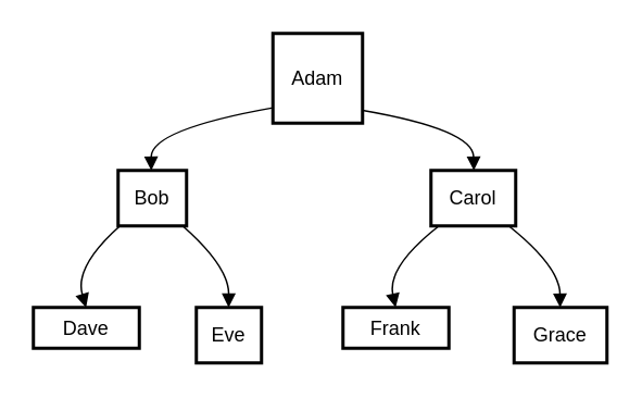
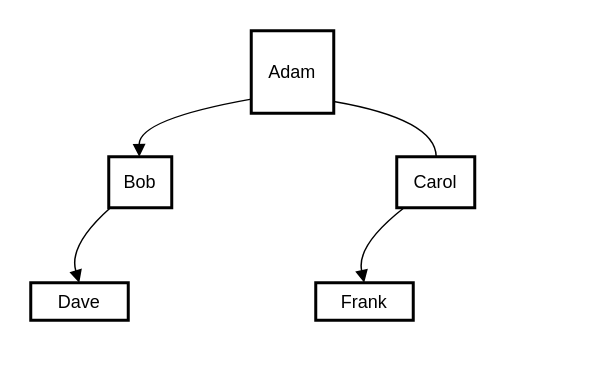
  <mxCell id="0" />
  <mxCell id="1" parent="0" />
  <mxCell id="2" value="Adam" style="whiteSpace=wrap;strokeWidth=2;" vertex="1" parent="1"><mxGeometry x="167" y="20" width="55" height="55" as="geometry" /></mxCell>
  <mxCell id="3" value="Bob" style="whiteSpace=wrap;strokeWidth=2;" vertex="1" parent="1"><mxGeometry x="72" y="104" width="42" height="34" as="geometry" /></mxCell>
  <mxCell id="4" value="Carol" style="whiteSpace=wrap;strokeWidth=2;" vertex="1" parent="1"><mxGeometry x="264" y="104" width="52" height="34" as="geometry" /></mxCell>
  <mxCell id="5" value="Dave" style="whiteSpace=wrap;strokeWidth=2;" vertex="1" parent="1"><mxGeometry x="20" y="188" width="65" height="25" as="geometry" /></mxCell>
- <mxCell id="6" value="Eve" style="whiteSpace=wrap;strokeWidth=2;" vertex="1" parent="1"><mxGeometry x="120" y="188" width="40" height="34" as="geometry" /></mxCell>
  <mxCell id="7" value="Frank" style="whiteSpace=wrap;strokeWidth=2;" vertex="1" parent="1"><mxGeometry x="210" y="188" width="65" height="25" as="geometry" /></mxCell>
- <mxCell id="8" value="Grace" style="whiteSpace=wrap;strokeWidth=2;" vertex="1" parent="1"><mxGeometry x="315" y="188" width="57" height="34" as="geometry" /></mxCell>
  <mxCell id="9" value="" style="curved=1;startArrow=none;endArrow=block;exitX=-0.008;exitY=0.834;entryX=0.485;entryY=0;" edge="1" parent="1" source="2" target="3"><mxGeometry relative="1" as="geometry"><Array as="points"><mxPoint x="92" y="79" /></Array></mxGeometry></mxCell>
- <mxCell id="10" value="" style="curved=1;startArrow=none;endArrow=block;exitX=0.993;exitY=0.853;entryX=0.506;entryY=0;" edge="1" parent="1" source="2" target="4"><mxGeometry relative="1" as="geometry"><Array as="points"><mxPoint x="290" y="79" /></Array></mxGeometry></mxCell>
+ <mxCell id="10" value="" style="curved=1;startArrow=none;endArrow=none;exitX=0.993;exitY=0.853;entryX=0.506;entryY=0;" edge="1" parent="1" source="2" target="4"><mxGeometry relative="1" as="geometry"><Array as="points"><mxPoint x="290" y="79" /></Array></mxGeometry></mxCell>
  <mxCell id="11" value="" style="curved=1;startArrow=none;endArrow=block;exitX=0.027;exitY=1;entryX=0.498;entryY=0;" edge="1" parent="1" source="3" target="5"><mxGeometry relative="1" as="geometry"><Array as="points"><mxPoint x="45" y="163" /></Array></mxGeometry></mxCell>
- <mxCell id="12" value="" style="curved=1;startArrow=none;endArrow=block;exitX=0.943;exitY=1;entryX=0.496;entryY=0;" edge="1" parent="1" source="3" target="6"><mxGeometry relative="1" as="geometry"><Array as="points"><mxPoint x="140" y="163" /></Array></mxGeometry></mxCell>
  <mxCell id="13" value="" style="curved=1;startArrow=none;endArrow=block;exitX=0.094;exitY=1;entryX=0.497;entryY=0;" edge="1" parent="1" source="4" target="7"><mxGeometry relative="1" as="geometry"><Array as="points"><mxPoint x="237" y="163" /></Array></mxGeometry></mxCell>
- <mxCell id="14" value="" style="curved=1;startArrow=none;endArrow=block;exitX=0.918;exitY=1;entryX=0.496;entryY=0;" edge="1" parent="1" source="4" target="8"><mxGeometry relative="1" as="geometry"><Array as="points"><mxPoint x="343" y="163" /></Array></mxGeometry></mxCell>
